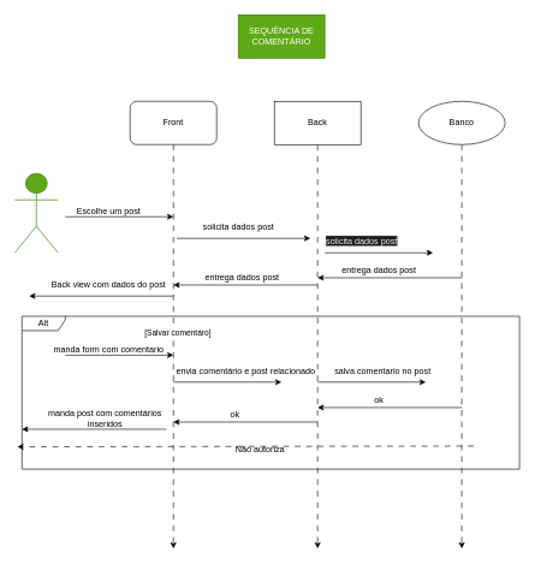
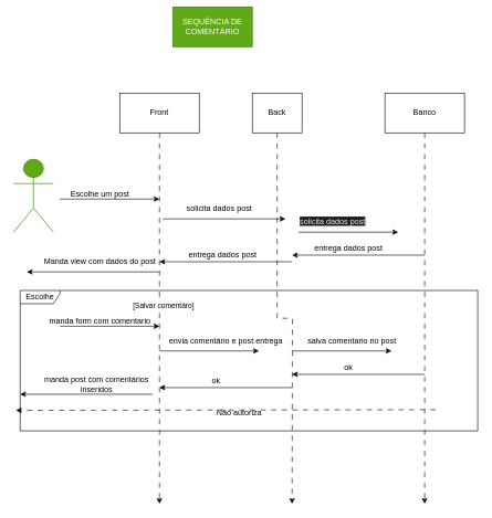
  <mxCell id="0" />
  <mxCell id="1" parent="0" />
  <mxCell id="2" value="Actor - User" style="shape=umlActor;verticalLabelPosition=bottom;verticalAlign=top;html=1;outlineConnect=0;fillColor=#60a917;strokeColor=#2D7600;fontColor=#ffffff;" parent="1" vertex="1"><mxGeometry x="20" y="240" width="60" height="110" as="geometry" /></mxCell>
- <mxCell id="3" value="SEQUÊNCIA DE COMENTÁRIO" style="rounded=0;whiteSpace=wrap;html=1;fillColor=#60a917;fontColor=#ffffff;strokeColor=#2D7600;" parent="1" vertex="1"><mxGeometry x="330" y="20" width="120" height="60" as="geometry" /></mxCell>
+ <mxCell id="3" value="SEQUÊNCIA DE COMENTÁRIO" style="rounded=0;whiteSpace=wrap;html=1;fillColor=#60a917;fontColor=#ffffff;strokeColor=#2D7600;" parent="1" vertex="1"><mxGeometry x="260" y="10" width="120" height="60" as="geometry" /></mxCell>
  <mxCell id="4" style="edgeStyle=orthogonalEdgeStyle;rounded=0;orthogonalLoop=1;jettySize=auto;html=1;dashed=1;dashPattern=8 8;" parent="1" source="5" edge="1"><mxGeometry relative="1" as="geometry"><mxPoint x="240" y="760" as="targetPoint" /></mxGeometry></mxCell>
- <mxCell id="5" value="Front" style="whiteSpace=wrap;html=1;rounded=1;" parent="1" vertex="1"><mxGeometry x="180" y="140" width="120" height="60" as="geometry" /></mxCell>
+ <mxCell id="5" value="Front" style="rounded=0;whiteSpace=wrap;html=1;" parent="1" vertex="1"><mxGeometry x="180" y="140" width="120" height="60" as="geometry" /></mxCell>
  <mxCell id="6" style="edgeStyle=orthogonalEdgeStyle;rounded=0;orthogonalLoop=1;jettySize=auto;html=1;dashed=1;dashPattern=8 8;" parent="1" source="7" edge="1"><mxGeometry relative="1" as="geometry"><mxPoint x="440" y="760" as="targetPoint" /></mxGeometry></mxCell>
- <mxCell id="7" value="Back" style="rounded=0;whiteSpace=wrap;html=1;" parent="1" vertex="1"><mxGeometry x="380" y="140" width="120" height="60" as="geometry" /></mxCell>
+ <mxCell id="7" value="Back" style="rounded=0;whiteSpace=wrap;html=1;" parent="1" vertex="1"><mxGeometry x="380" y="140" width="75" height="60" as="geometry" /></mxCell>
  <mxCell id="8" style="edgeStyle=orthogonalEdgeStyle;rounded=0;orthogonalLoop=1;jettySize=auto;html=1;dashed=1;dashPattern=8 8;" parent="1" source="10" edge="1"><mxGeometry relative="1" as="geometry"><mxPoint x="640" y="760" as="targetPoint" /></mxGeometry></mxCell>
  <mxCell id="9" value="[Salvar comentáro]" style="edgeLabel;html=1;align=center;verticalAlign=middle;resizable=0;points=[];" parent="8" vertex="1" connectable="0"><mxGeometry x="0.291" y="1" relative="1" as="geometry"><mxPoint x="-396" y="-101" as="offset" /></mxGeometry></mxCell>
- <mxCell id="10" value="Banco" style="ellipse;whiteSpace=wrap;html=1;" parent="1" vertex="1"><mxGeometry x="580" y="140" width="120" height="60" as="geometry" /></mxCell>
+ <mxCell id="10" value="Banco" style="rounded=0;whiteSpace=wrap;html=1;" parent="1" vertex="1"><mxGeometry x="580" y="140" width="120" height="60" as="geometry" /></mxCell>
  <mxCell id="11" value="" style="edgeStyle=none;orthogonalLoop=1;jettySize=auto;html=1;rounded=0;" parent="1" edge="1"><mxGeometry width="100" relative="1" as="geometry"><mxPoint x="90" y="300" as="sourcePoint" /><mxPoint x="240" y="300" as="targetPoint" /><Array as="points" /></mxGeometry></mxCell>
  <mxCell id="12" value="Escolhe um post" style="text;html=1;align=center;verticalAlign=middle;resizable=0;points=[];autosize=1;strokeColor=none;fillColor=none;" parent="1" vertex="1"><mxGeometry x="95" y="278" width="110" height="30" as="geometry" /></mxCell>
- <mxCell id="13" value="Back view com dados do post" style="text;html=1;align=center;verticalAlign=middle;resizable=0;points=[];autosize=1;strokeColor=none;fillColor=none;" parent="1" vertex="1"><mxGeometry x="55" y="380" width="190" height="30" as="geometry" /></mxCell>
+ <mxCell id="13" value="Manda view com dados do post" style="text;html=1;align=center;verticalAlign=middle;resizable=0;points=[];autosize=1;strokeColor=none;fillColor=none;" parent="1" vertex="1"><mxGeometry x="55" y="380" width="190" height="30" as="geometry" /></mxCell>
  <mxCell id="14" value="" style="edgeStyle=none;orthogonalLoop=1;jettySize=auto;html=1;rounded=0;" parent="1" edge="1"><mxGeometry width="100" relative="1" as="geometry"><mxPoint x="245" y="330" as="sourcePoint" /><mxPoint x="430" y="330" as="targetPoint" /><Array as="points" /></mxGeometry></mxCell>
  <mxCell id="15" value="solicita dados post" style="text;html=1;align=center;verticalAlign=middle;resizable=0;points=[];autosize=1;strokeColor=none;fillColor=none;" parent="1" vertex="1"><mxGeometry x="270" y="300" width="120" height="30" as="geometry" /></mxCell>
- <mxCell id="16" value="Alt" style="shape=umlFrame;whiteSpace=wrap;html=1;pointerEvents=0;width=60;height=20;" parent="1" vertex="1"><mxGeometry x="30" y="438" width="690" height="212" as="geometry" /></mxCell>
+ <mxCell id="16" value="Escolhe" style="shape=umlFrame;whiteSpace=wrap;html=1;pointerEvents=0;width=60;height=20;" parent="1" vertex="1"><mxGeometry x="30" y="438" width="690" height="212" as="geometry" /></mxCell>
  <mxCell id="17" value="" style="edgeStyle=none;orthogonalLoop=1;jettySize=auto;html=1;rounded=0;entryX=-0.004;entryY=0.505;entryDx=0;entryDy=0;entryPerimeter=0;dashed=1;dashPattern=8 8;" parent="1" edge="1"><mxGeometry width="100" relative="1" as="geometry"><mxPoint x="656.38" y="618" as="sourcePoint" /><mxPoint x="23.62" y="619" as="targetPoint" /><Array as="points" /></mxGeometry></mxCell>
  <mxCell id="18" value="" style="edgeStyle=none;orthogonalLoop=1;jettySize=auto;html=1;rounded=0;" parent="1" edge="1"><mxGeometry width="100" relative="1" as="geometry"><mxPoint x="440" y="394.66" as="sourcePoint" /><mxPoint x="240" y="394.66" as="targetPoint" /><Array as="points" /></mxGeometry></mxCell>
  <mxCell id="19" value="salva comentario no post" style="text;html=1;align=center;verticalAlign=middle;resizable=0;points=[];autosize=1;strokeColor=none;fillColor=none;" parent="1" vertex="1"><mxGeometry x="450" y="500" width="160" height="30" as="geometry" /></mxCell>
  <mxCell id="20" value="Não autoriza" style="text;html=1;align=center;verticalAlign=middle;resizable=0;points=[];autosize=1;strokeColor=none;fillColor=none;" parent="1" vertex="1"><mxGeometry x="315" y="608" width="90" height="30" as="geometry" /></mxCell>
  <mxCell id="21" value="entrega dados post" style="text;html=1;align=center;verticalAlign=middle;resizable=0;points=[];autosize=1;strokeColor=none;fillColor=none;" vertex="1" parent="1"><mxGeometry x="270" y="370" width="130" height="30" as="geometry" /></mxCell>
  <mxCell id="22" value="" style="edgeStyle=none;orthogonalLoop=1;jettySize=auto;html=1;rounded=0;" edge="1" parent="1"><mxGeometry width="100" relative="1" as="geometry"><mxPoint x="240" y="410" as="sourcePoint" /><mxPoint x="40" y="410" as="targetPoint" /><Array as="points" /></mxGeometry></mxCell>
  <mxCell id="23" value="" style="edgeStyle=none;orthogonalLoop=1;jettySize=auto;html=1;rounded=0;" edge="1" parent="1"><mxGeometry width="100" relative="1" as="geometry"><mxPoint x="90" y="492" as="sourcePoint" /><mxPoint x="240" y="492" as="targetPoint" /><Array as="points" /></mxGeometry></mxCell>
  <mxCell id="24" value="manda form com comentario" style="text;html=1;align=center;verticalAlign=middle;resizable=0;points=[];autosize=1;strokeColor=none;fillColor=none;" vertex="1" parent="1"><mxGeometry x="60" y="470" width="180" height="30" as="geometry" /></mxCell>
- <mxCell id="25" value="envia comentário e post relacionado" style="text;html=1;align=center;verticalAlign=middle;resizable=0;points=[];autosize=1;strokeColor=none;fillColor=none;" vertex="1" parent="1"><mxGeometry x="230" y="500" width="220" height="30" as="geometry" /></mxCell>
+ <mxCell id="25" value="envia comentário e post entrega" style="text;html=1;align=center;verticalAlign=middle;resizable=0;points=[];autosize=1;strokeColor=none;fillColor=none;" vertex="1" parent="1"><mxGeometry x="230" y="500" width="220" height="30" as="geometry" /></mxCell>
  <mxCell id="26" value="" style="edgeStyle=none;orthogonalLoop=1;jettySize=auto;html=1;rounded=0;" edge="1" parent="1"><mxGeometry width="100" relative="1" as="geometry"><mxPoint x="240" y="529.31" as="sourcePoint" /><mxPoint x="390" y="529.31" as="targetPoint" /><Array as="points" /></mxGeometry></mxCell>
  <mxCell id="27" value="" style="edgeStyle=none;orthogonalLoop=1;jettySize=auto;html=1;rounded=0;" edge="1" parent="1"><mxGeometry width="100" relative="1" as="geometry"><mxPoint x="440" y="529.31" as="sourcePoint" /><mxPoint x="590" y="529.31" as="targetPoint" /><Array as="points" /></mxGeometry></mxCell>
  <mxCell id="28" value="" style="edgeStyle=none;orthogonalLoop=1;jettySize=auto;html=1;rounded=0;" edge="1" parent="1"><mxGeometry width="100" relative="1" as="geometry"><mxPoint x="450" y="350" as="sourcePoint" /><mxPoint x="600" y="350" as="targetPoint" /><Array as="points" /></mxGeometry></mxCell>
  <mxCell id="29" value="&lt;span style=&quot;color: rgb(240, 240, 240); font-family: Helvetica; font-size: 12px; font-style: normal; font-variant-ligatures: normal; font-variant-caps: normal; font-weight: 400; letter-spacing: normal; orphans: 2; text-align: center; text-indent: 0px; text-transform: none; widows: 2; word-spacing: 0px; -webkit-text-stroke-width: 0px; background-color: rgb(27, 29, 30); text-decoration-thickness: initial; text-decoration-style: initial; text-decoration-color: initial; float: none; display: inline !important;&quot;&gt;solicita dados post&lt;/span&gt;" style="text;whiteSpace=wrap;html=1;" vertex="1" parent="1"><mxGeometry x="450" y="320" width="130" height="40" as="geometry" /></mxCell>
  <mxCell id="30" value="" style="edgeStyle=none;orthogonalLoop=1;jettySize=auto;html=1;rounded=0;" edge="1" parent="1"><mxGeometry width="100" relative="1" as="geometry"><mxPoint x="640" y="384.66" as="sourcePoint" /><mxPoint x="440" y="384.66" as="targetPoint" /><Array as="points" /></mxGeometry></mxCell>
  <mxCell id="31" value="entrega dados post" style="text;html=1;align=center;verticalAlign=middle;resizable=0;points=[];autosize=1;strokeColor=none;fillColor=none;" vertex="1" parent="1"><mxGeometry x="460" y="360" width="130" height="30" as="geometry" /></mxCell>
  <mxCell id="32" value="" style="edgeStyle=none;orthogonalLoop=1;jettySize=auto;html=1;rounded=0;" edge="1" parent="1"><mxGeometry width="100" relative="1" as="geometry"><mxPoint x="640" y="564.66" as="sourcePoint" /><mxPoint x="440" y="564.66" as="targetPoint" /><Array as="points" /></mxGeometry></mxCell>
  <mxCell id="33" value="ok" style="text;html=1;align=center;verticalAlign=middle;resizable=0;points=[];autosize=1;strokeColor=none;fillColor=none;" vertex="1" parent="1"><mxGeometry x="505" y="540" width="40" height="30" as="geometry" /></mxCell>
  <mxCell id="34" value="" style="edgeStyle=none;orthogonalLoop=1;jettySize=auto;html=1;rounded=0;" edge="1" parent="1"><mxGeometry width="100" relative="1" as="geometry"><mxPoint x="440" y="584.66" as="sourcePoint" /><mxPoint x="240" y="584.66" as="targetPoint" /><Array as="points" /></mxGeometry></mxCell>
  <mxCell id="35" value="ok" style="text;html=1;align=center;verticalAlign=middle;resizable=0;points=[];autosize=1;strokeColor=none;fillColor=none;" vertex="1" parent="1"><mxGeometry x="305" y="560" width="40" height="30" as="geometry" /></mxCell>
  <mxCell id="36" value="" style="edgeStyle=none;orthogonalLoop=1;jettySize=auto;html=1;rounded=0;" edge="1" parent="1"><mxGeometry width="100" relative="1" as="geometry"><mxPoint x="230" y="594.66" as="sourcePoint" /><mxPoint x="30" y="594.66" as="targetPoint" /><Array as="points" /></mxGeometry></mxCell>
  <mxCell id="37" value="manda post com comentários&lt;br&gt;inseridos" style="text;html=1;align=center;verticalAlign=middle;resizable=0;points=[];autosize=1;strokeColor=none;fillColor=none;" vertex="1" parent="1"><mxGeometry x="50" y="560" width="190" height="40" as="geometry" /></mxCell>
